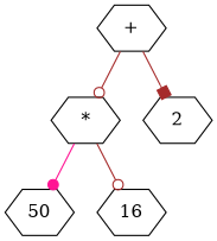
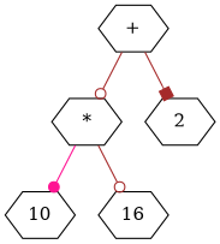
  digraph {
    node [shape=hexagon]
    edge [color=brown arrowhead=odot]
    n1 [label="+"]
    n2 [label="*"]
    n3 [label=2]
-   n4 [label=50]
+   n4 [label=10]
    n5 [label=16]
    n1 -> n2
    n1 -> n3 [arrowhead=box]
    n2 -> n4 [color=deeppink arrowhead=dot]
    n2 -> n5
  }
